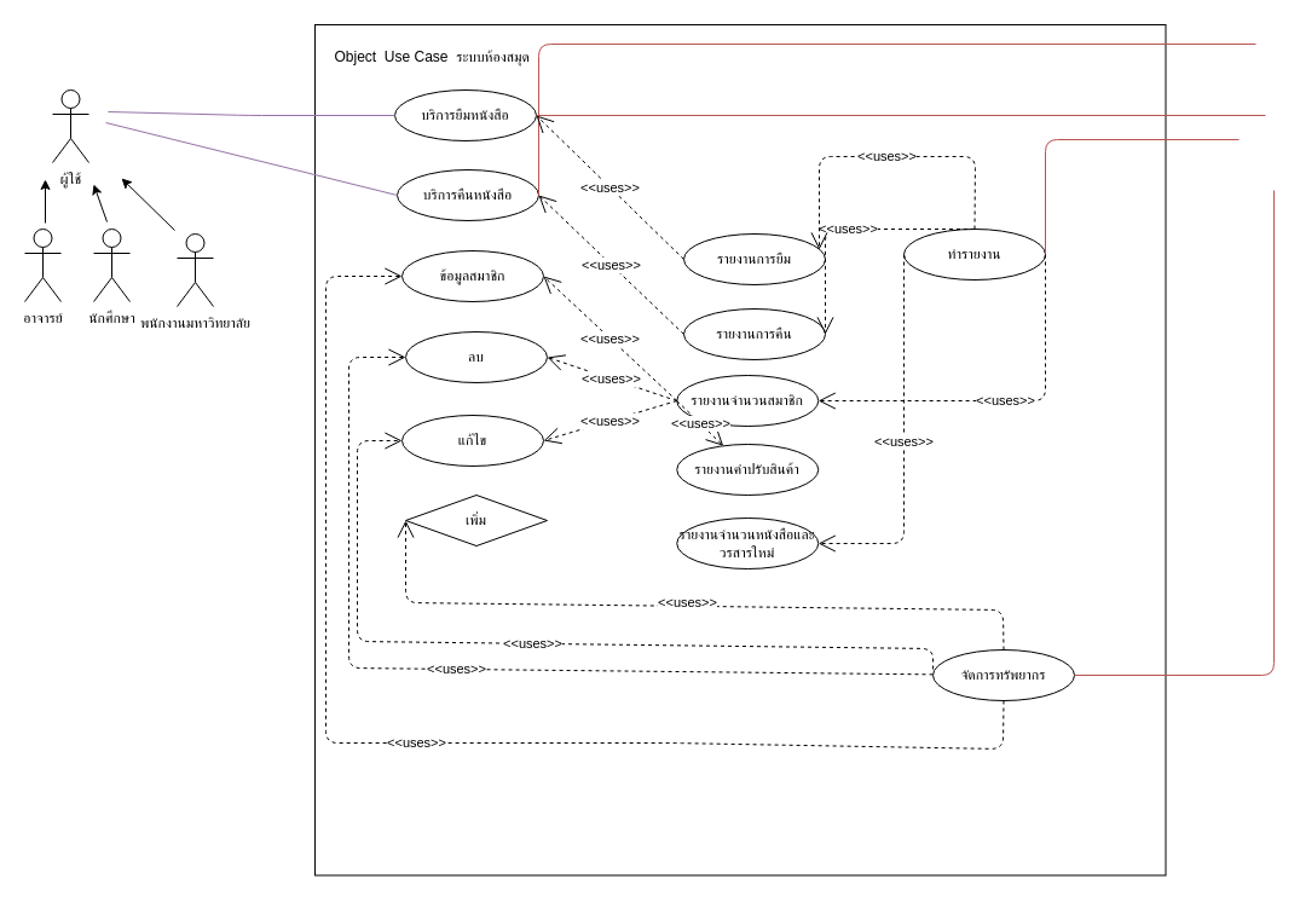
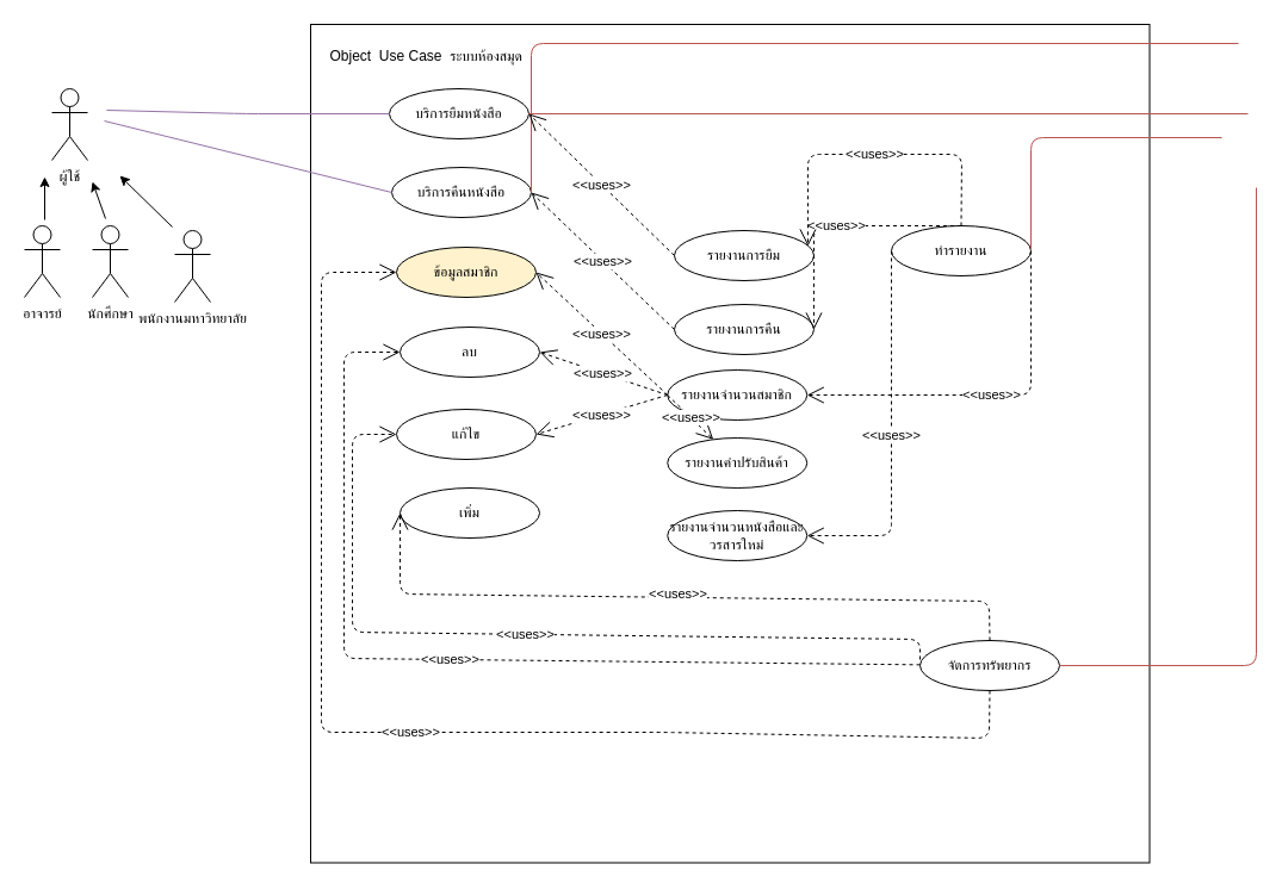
  <mxCell id="0" />
  <mxCell id="1" parent="0" />
  <mxCell id="2" value="นักศึกษา" style="shape=umlActor;verticalLabelPosition=bottom;labelBackgroundColor=#ffffff;verticalAlign=top;html=1;outlineConnect=0;" vertex="1" parent="1"><mxGeometry x="77" y="189" width="30" height="60" as="geometry" /></mxCell>
  <mxCell id="3" value="พนักงานมหาวิทยาลัย" style="shape=umlActor;verticalLabelPosition=bottom;labelBackgroundColor=#ffffff;verticalAlign=top;html=1;outlineConnect=0;" vertex="1" parent="1"><mxGeometry x="146" y="193" width="30" height="60" as="geometry" /></mxCell>
  <mxCell id="4" value="อาจารย์" style="shape=umlActor;verticalLabelPosition=bottom;labelBackgroundColor=#ffffff;verticalAlign=top;html=1;outlineConnect=0;" vertex="1" parent="1"><mxGeometry x="20" y="189" width="30" height="60" as="geometry" /></mxCell>
  <mxCell id="5" value="&lt;span style=&quot;color: rgba(0 , 0 , 0 , 0) ; font-family: monospace ; font-size: 0px&quot;&gt;%3CmxGraphModel%3E%3Croot%3E%3CmxCell%20id%3D%220%22%2F%3E%3CmxCell%20id%3D%221%22%20parent%3D%220%22%2F%3E%3CmxCell%20id%3D%222%22%20value%3D%22%E0%B8%9A%E0%B8%A3%E0%B8%B4%E0%B8%81%E0%B8%B2%E0%B8%A3%E0%B8%A2%E0%B8%B7%E0%B8%A1%E0%B8%AB%E0%B8%99%E0%B8%B1%E0%B8%87%E0%B8%AA%E0%B8%B7%E0%B8%AD%22%20style%3D%22ellipse%3BwhiteSpace%3Dwrap%3Bhtml%3D1%3B%22%20vertex%3D%221%22%20parent%3D%221%22%3E%3CmxGeometry%20x%3D%22227%22%20y%3D%22133%22%20width%3D%22117%22%20height%3D%2242%22%20as%3D%22geometry%22%2F%3E%3C%2FmxCell%3E%3C%2Froot%3E%3C%2FmxGraphModel%3E&lt;/span&gt;" style="whiteSpace=wrap;html=1;aspect=fixed;" vertex="1" parent="1"><mxGeometry x="260" y="20" width="703.5" height="703.5" as="geometry" /></mxCell>
  <mxCell id="6" value="Object&amp;nbsp; Use Case&amp;nbsp; ระบบห้องสมุด&amp;nbsp;&amp;nbsp;" style="text;html=1;strokeColor=none;fillColor=none;align=center;verticalAlign=middle;whiteSpace=wrap;rounded=0;" vertex="1" parent="1"><mxGeometry x="237" y="37" width="247" height="20" as="geometry" /></mxCell>
  <mxCell id="7" value="บริการยืมหนังสือ" style="ellipse;whiteSpace=wrap;html=1;" vertex="1" parent="1"><mxGeometry x="326" y="74" width="117" height="42" as="geometry" /></mxCell>
  <mxCell id="8" value="บริการคืนหนังสือ" style="ellipse;whiteSpace=wrap;html=1;" vertex="1" parent="1"><mxGeometry x="328" y="140" width="117" height="42" as="geometry" /></mxCell>
  <mxCell id="9" value="จัดการทรัพยากร" style="ellipse;whiteSpace=wrap;html=1;" vertex="1" parent="1"><mxGeometry x="771" y="537" width="117" height="42" as="geometry" /></mxCell>
  <mxCell id="10" value="ทำรายงาน" style="ellipse;whiteSpace=wrap;html=1;" vertex="1" parent="1"><mxGeometry x="747" y="189" width="117" height="42" as="geometry" /></mxCell>
- <mxCell id="11" value="เพิ่ม" style="rhombus;whiteSpace=wrap;html=1;" vertex="1" parent="1"><mxGeometry x="335" y="409" width="117" height="42" as="geometry" /></mxCell>
+ <mxCell id="11" value="เพิ่ม" style="ellipse;whiteSpace=wrap;html=1;" vertex="1" parent="1"><mxGeometry x="335" y="409" width="117" height="42" as="geometry" /></mxCell>
  <mxCell id="12" value="แก้ไข" style="ellipse;whiteSpace=wrap;html=1;" vertex="1" parent="1"><mxGeometry x="332" y="343" width="117" height="42" as="geometry" /></mxCell>
  <mxCell id="13" value="ลบ" style="ellipse;whiteSpace=wrap;html=1;" vertex="1" parent="1"><mxGeometry x="335" y="274" width="117" height="42" as="geometry" /></mxCell>
- <mxCell id="14" value="ข้อมูลสมาชิก" style="ellipse;whiteSpace=wrap;html=1;" vertex="1" parent="1"><mxGeometry x="332" y="207" width="117" height="42" as="geometry" /></mxCell>
+ <mxCell id="14" value="ข้อมูลสมาชิก" style="ellipse;whiteSpace=wrap;html=1;fillColor=#fff2cc;" vertex="1" parent="1"><mxGeometry x="332" y="207" width="117" height="42" as="geometry" /></mxCell>
  <mxCell id="15" value="รายงานจำนวนสมาชิก" style="ellipse;whiteSpace=wrap;html=1;" vertex="1" parent="1"><mxGeometry x="559.25" y="310" width="117" height="42" as="geometry" /></mxCell>
  <mxCell id="16" value="รายงานจำนวนหนังสือและวรสารใหม่" style="ellipse;whiteSpace=wrap;html=1;" vertex="1" parent="1"><mxGeometry x="559.25" y="428" width="117" height="42" as="geometry" /></mxCell>
  <mxCell id="17" value="รายงานการยืม" style="ellipse;whiteSpace=wrap;html=1;" vertex="1" parent="1"><mxGeometry x="565" y="193" width="117" height="42" as="geometry" /></mxCell>
  <mxCell id="18" value="รายงานการคืน" style="ellipse;whiteSpace=wrap;html=1;" vertex="1" parent="1"><mxGeometry x="565" y="255" width="117" height="42" as="geometry" /></mxCell>
  <mxCell id="19" value="รายงานค่าปรับสินค้า" style="ellipse;whiteSpace=wrap;html=1;" vertex="1" parent="1"><mxGeometry x="559.25" y="367" width="117" height="42" as="geometry" /></mxCell>
  <mxCell id="20" style="edgeStyle=orthogonalEdgeStyle;rounded=0;orthogonalLoop=1;jettySize=auto;html=1;exitX=0.5;exitY=1;exitDx=0;exitDy=0;" edge="1" parent="1" source="19" target="19"><mxGeometry relative="1" as="geometry" /></mxCell>
  <mxCell id="21" value="" style="endArrow=none;html=1;entryX=0;entryY=0.5;entryDx=0;entryDy=0;fillColor=#e1d5e7;strokeColor=#9673a6;" edge="1" parent="1" target="7"><mxGeometry width="50" height="50" relative="1" as="geometry"><mxPoint x="89" y="92" as="sourcePoint" /><mxPoint x="145" y="80" as="targetPoint" /><Array as="points"><mxPoint x="206" y="95" /></Array></mxGeometry></mxCell>
  <mxCell id="22" value="" style="endArrow=none;html=1;entryX=0;entryY=0.5;entryDx=0;entryDy=0;fillColor=#e1d5e7;strokeColor=#9673a6;" edge="1" parent="1" target="8"><mxGeometry width="50" height="50" relative="1" as="geometry"><mxPoint x="87" y="101" as="sourcePoint" /><mxPoint x="154" y="177" as="targetPoint" /></mxGeometry></mxCell>
  <mxCell id="23" style="edgeStyle=orthogonalEdgeStyle;rounded=0;orthogonalLoop=1;jettySize=auto;html=1;exitX=0.5;exitY=1;exitDx=0;exitDy=0;" edge="1" parent="1" source="10" target="10"><mxGeometry relative="1" as="geometry" /></mxCell>
  <mxCell id="24" value="" style="endArrow=classic;html=1;" edge="1" parent="1"><mxGeometry width="50" height="50" relative="1" as="geometry"><mxPoint x="37" y="184" as="sourcePoint" /><mxPoint x="37" y="148" as="targetPoint" /></mxGeometry></mxCell>
  <mxCell id="25" value="" style="endArrow=classic;html=1;" edge="1" parent="1"><mxGeometry width="50" height="50" relative="1" as="geometry"><mxPoint x="88" y="183" as="sourcePoint" /><mxPoint x="77" y="152" as="targetPoint" /></mxGeometry></mxCell>
  <mxCell id="26" value="" style="endArrow=classic;html=1;" edge="1" parent="1"><mxGeometry width="50" height="50" relative="1" as="geometry"><mxPoint x="144" y="190" as="sourcePoint" /><mxPoint x="100" y="147" as="targetPoint" /></mxGeometry></mxCell>
  <mxCell id="27" value="ผู้ใช้" style="shape=umlActor;verticalLabelPosition=bottom;labelBackgroundColor=#ffffff;verticalAlign=top;html=1;outlineConnect=0;" vertex="1" parent="1"><mxGeometry x="43" y="74" width="30" height="60" as="geometry" /></mxCell>
  <mxCell id="28" value="" style="endArrow=none;html=1;exitX=1;exitY=0.5;exitDx=0;exitDy=0;fillColor=#f8cecc;strokeColor=#b85450;" edge="1" parent="1" source="10"><mxGeometry width="50" height="50" relative="1" as="geometry"><mxPoint x="881" y="496" as="sourcePoint" /><mxPoint x="1024" y="115" as="targetPoint" /><Array as="points"><mxPoint x="864" y="115" /></Array></mxGeometry></mxCell>
  <mxCell id="29" value="" style="endArrow=none;html=1;exitX=1;exitY=0.5;exitDx=0;exitDy=0;fillColor=#f8cecc;strokeColor=#b85450;" edge="1" parent="1" source="9"><mxGeometry width="50" height="50" relative="1" as="geometry"><mxPoint x="1013" y="555" as="sourcePoint" /><mxPoint x="1053" y="157" as="targetPoint" /><Array as="points"><mxPoint x="1053" y="558" /></Array></mxGeometry></mxCell>
  <mxCell id="30" value="" style="endArrow=none;html=1;exitX=1;exitY=0.5;exitDx=0;exitDy=0;fillColor=#f8cecc;strokeColor=#b85450;" edge="1" parent="1" source="7"><mxGeometry width="50" height="50" relative="1" as="geometry"><mxPoint x="549" y="134" as="sourcePoint" /><mxPoint x="1046" y="95" as="targetPoint" /></mxGeometry></mxCell>
  <mxCell id="31" value="" style="endArrow=none;html=1;exitX=1;exitY=0.5;exitDx=0;exitDy=0;fillColor=#f8cecc;strokeColor=#b85450;" edge="1" parent="1" source="8"><mxGeometry width="50" height="50" relative="1" as="geometry"><mxPoint x="473" y="249" as="sourcePoint" /><mxPoint x="1038" y="36" as="targetPoint" /><Array as="points"><mxPoint x="445" y="36" /></Array></mxGeometry></mxCell>
  <mxCell id="32" value="&amp;lt;&amp;lt;uses&amp;gt;&amp;gt;" style="endArrow=open;endSize=12;dashed=1;html=1;exitX=0;exitY=0.5;exitDx=0;exitDy=0;entryX=1;entryY=0.5;entryDx=0;entryDy=0;" edge="1" parent="1" source="15" target="14"><mxGeometry width="160" relative="1" as="geometry"><mxPoint x="690" y="621" as="sourcePoint" /><mxPoint x="530" y="621" as="targetPoint" /></mxGeometry></mxCell>
  <mxCell id="33" value="&amp;lt;&amp;lt;uses&amp;gt;&amp;gt;" style="endArrow=open;endSize=12;dashed=1;html=1;exitX=0;exitY=0.5;exitDx=0;exitDy=0;entryX=1;entryY=0.5;entryDx=0;entryDy=0;" edge="1" parent="1" source="15" target="13"><mxGeometry width="160" relative="1" as="geometry"><mxPoint x="713" y="603" as="sourcePoint" /><mxPoint x="553" y="603" as="targetPoint" /></mxGeometry></mxCell>
  <mxCell id="34" value="&amp;lt;&amp;lt;uses&amp;gt;&amp;gt;" style="endArrow=open;endSize=12;dashed=1;html=1;exitX=0;exitY=0.5;exitDx=0;exitDy=0;entryX=1;entryY=0.5;entryDx=0;entryDy=0;" edge="1" parent="1" source="15" target="12"><mxGeometry width="160" relative="1" as="geometry"><mxPoint x="572" y="624" as="sourcePoint" /><mxPoint x="412" y="624" as="targetPoint" /></mxGeometry></mxCell>
  <mxCell id="35" value="&amp;lt;&amp;lt;uses&amp;gt;&amp;gt;" style="endArrow=open;endSize=12;dashed=1;html=1;exitX=0;exitY=0.5;exitDx=0;exitDy=0;" edge="1" parent="1" source="15" target="19"><mxGeometry width="160" relative="1" as="geometry"><mxPoint x="593" y="571" as="sourcePoint" /><mxPoint x="433" y="571" as="targetPoint" /></mxGeometry></mxCell>
  <mxCell id="36" value="&amp;lt;&amp;lt;uses&amp;gt;&amp;gt;" style="endArrow=open;endSize=12;dashed=1;html=1;exitX=0;exitY=0.5;exitDx=0;exitDy=0;entryX=1;entryY=0.5;entryDx=0;entryDy=0;" edge="1" parent="1" source="17" target="7"><mxGeometry width="160" relative="1" as="geometry"><mxPoint x="640" y="193" as="sourcePoint" /><mxPoint x="480" y="193" as="targetPoint" /></mxGeometry></mxCell>
  <mxCell id="37" value="&amp;lt;&amp;lt;uses&amp;gt;&amp;gt;" style="endArrow=open;endSize=12;dashed=1;html=1;exitX=0;exitY=0.5;exitDx=0;exitDy=0;entryX=1;entryY=0.5;entryDx=0;entryDy=0;" edge="1" parent="1" source="10" target="16"><mxGeometry width="160" relative="1" as="geometry"><mxPoint x="949" y="567" as="sourcePoint" /><mxPoint x="789" y="567" as="targetPoint" /><Array as="points"><mxPoint x="747" y="449" /></Array></mxGeometry></mxCell>
  <mxCell id="38" value="&amp;lt;&amp;lt;uses&amp;gt;&amp;gt;" style="endArrow=open;endSize=12;dashed=1;html=1;exitX=1;exitY=0.5;exitDx=0;exitDy=0;entryX=1;entryY=0.5;entryDx=0;entryDy=0;" edge="1" parent="1" source="10" target="15"><mxGeometry width="160" relative="1" as="geometry"><mxPoint x="703" y="561" as="sourcePoint" /><mxPoint x="543" y="561" as="targetPoint" /><Array as="points"><mxPoint x="864" y="331" /></Array></mxGeometry></mxCell>
  <mxCell id="39" value="&amp;lt;&amp;lt;uses&amp;gt;&amp;gt;" style="endArrow=open;endSize=12;dashed=1;html=1;exitX=0.5;exitY=0;exitDx=0;exitDy=0;entryX=1;entryY=0.5;entryDx=0;entryDy=0;" edge="1" parent="1" source="10" target="18"><mxGeometry width="160" relative="1" as="geometry"><mxPoint x="672" y="611" as="sourcePoint" /><mxPoint x="512" y="611" as="targetPoint" /><Array as="points"><mxPoint x="682" y="189" /></Array></mxGeometry></mxCell>
  <mxCell id="40" value="&amp;lt;&amp;lt;uses&amp;gt;&amp;gt;" style="endArrow=open;endSize=12;dashed=1;html=1;exitX=0.5;exitY=0;exitDx=0;exitDy=0;entryX=0.957;entryY=0.31;entryDx=0;entryDy=0;entryPerimeter=0;" edge="1" parent="1" source="10" target="17"><mxGeometry width="160" relative="1" as="geometry"><mxPoint x="804" y="636" as="sourcePoint" /><mxPoint x="644" y="636" as="targetPoint" /><Array as="points"><mxPoint x="806" y="129" /><mxPoint x="677" y="129" /></Array></mxGeometry></mxCell>
  <mxCell id="41" value="&amp;lt;&amp;lt;uses&amp;gt;&amp;gt;" style="endArrow=open;endSize=12;dashed=1;html=1;exitX=0.5;exitY=1;exitDx=0;exitDy=0;entryX=0;entryY=0.5;entryDx=0;entryDy=0;" edge="1" parent="1" source="9" target="14"><mxGeometry width="160" relative="1" as="geometry"><mxPoint x="572" y="614" as="sourcePoint" /><mxPoint x="412" y="614" as="targetPoint" /><Array as="points"><mxPoint x="829" y="619" /><mxPoint x="554" y="614" /><mxPoint x="269" y="614" /><mxPoint x="269" y="228" /></Array></mxGeometry></mxCell>
  <mxCell id="42" value="&amp;lt;&amp;lt;uses&amp;gt;&amp;gt;" style="endArrow=open;endSize=12;dashed=1;html=1;entryX=0;entryY=0.5;entryDx=0;entryDy=0;" edge="1" parent="1" source="9" target="13"><mxGeometry width="160" relative="1" as="geometry"><mxPoint x="589" y="552" as="sourcePoint" /><mxPoint x="429" y="552" as="targetPoint" /><Array as="points"><mxPoint x="288" y="552" /><mxPoint x="288" y="295" /></Array></mxGeometry></mxCell>
  <mxCell id="43" value="&amp;lt;&amp;lt;uses&amp;gt;&amp;gt;" style="endArrow=open;endSize=12;dashed=1;html=1;exitX=0;exitY=0.5;exitDx=0;exitDy=0;entryX=0;entryY=0.5;entryDx=0;entryDy=0;" edge="1" parent="1" target="12"><mxGeometry width="160" relative="1" as="geometry"><mxPoint x="771" y="553" as="sourcePoint" /><mxPoint x="374" y="525" as="targetPoint" /><Array as="points"><mxPoint x="771" y="536" /><mxPoint x="295" y="530" /><mxPoint x="295" y="364" /></Array></mxGeometry></mxCell>
  <mxCell id="44" value="&amp;lt;&amp;lt;uses&amp;gt;&amp;gt;" style="endArrow=open;endSize=12;dashed=1;html=1;exitX=0.5;exitY=0;exitDx=0;exitDy=0;entryX=0;entryY=0.5;entryDx=0;entryDy=0;" edge="1" parent="1" source="9" target="11"><mxGeometry x="-0.012" y="-3" width="160" relative="1" as="geometry"><mxPoint x="530" y="498" as="sourcePoint" /><mxPoint x="370" y="498" as="targetPoint" /><Array as="points"><mxPoint x="829" y="504" /><mxPoint x="335" y="498" /></Array><mxPoint as="offset" /></mxGeometry></mxCell>
  <mxCell id="45" value="&amp;lt;&amp;lt;uses&amp;gt;&amp;gt;" style="endArrow=open;endSize=12;dashed=1;html=1;exitX=0;exitY=0.5;exitDx=0;exitDy=0;entryX=1;entryY=0.5;entryDx=0;entryDy=0;" edge="1" parent="1" source="18" target="8"><mxGeometry width="160" relative="1" as="geometry"><mxPoint x="629" y="214" as="sourcePoint" /><mxPoint x="469" y="214" as="targetPoint" /></mxGeometry></mxCell>
